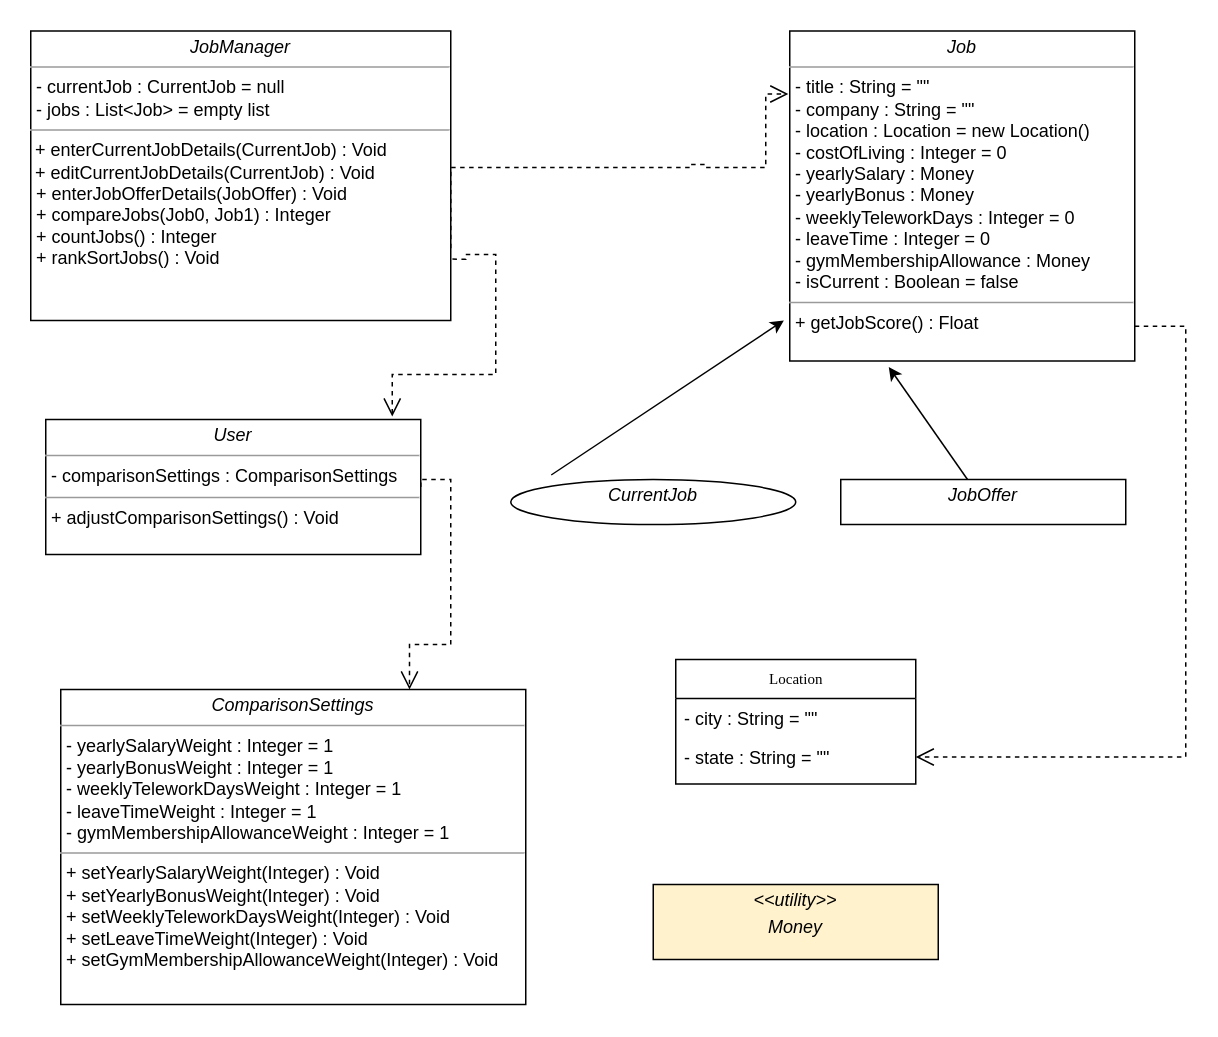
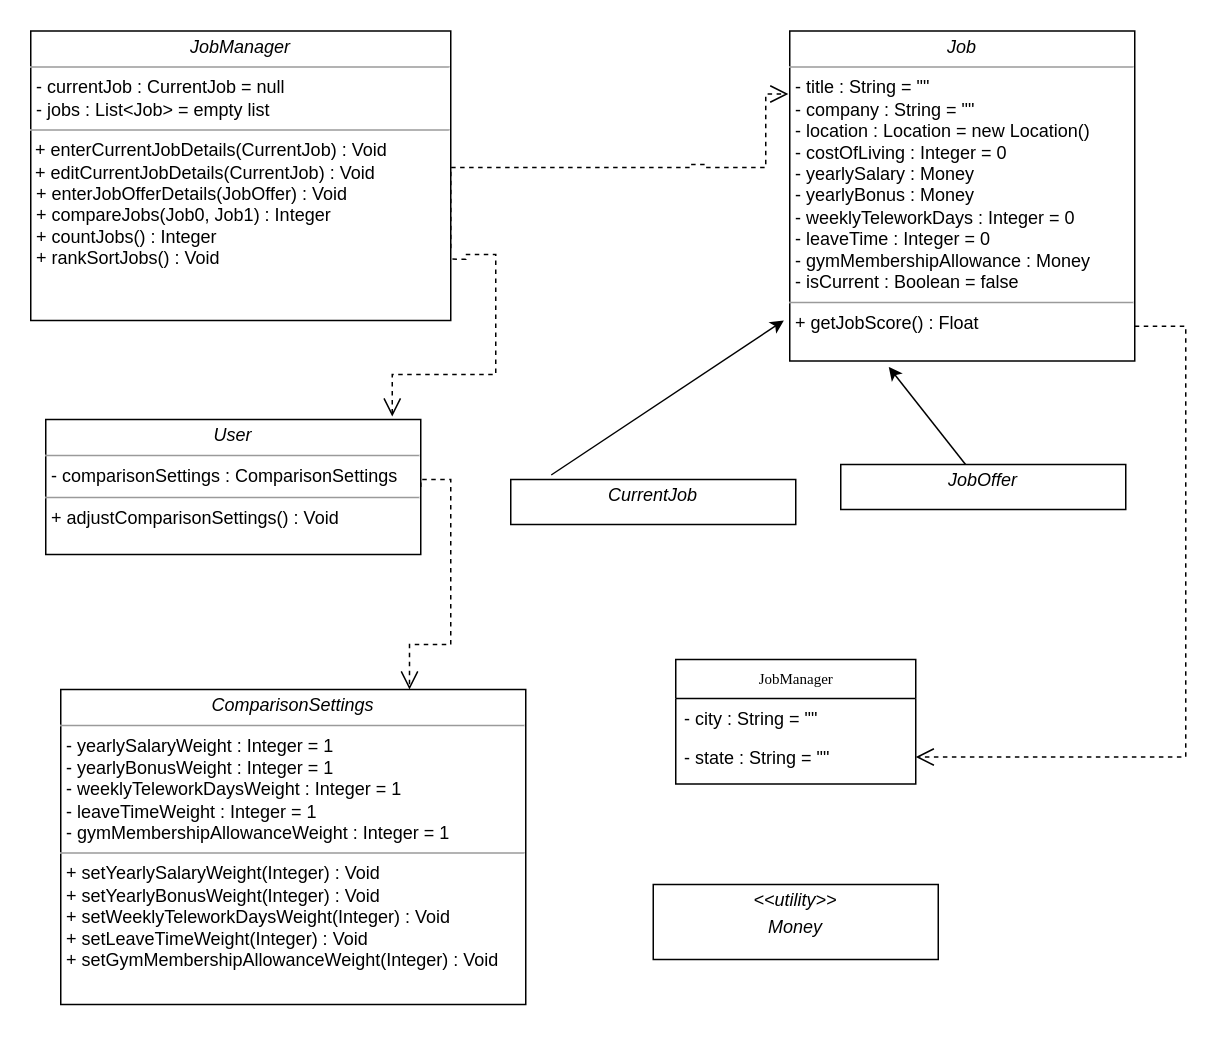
  <mxCell id="0" />
  <mxCell id="1" parent="0" />
- <mxCell id="2" value="Location" style="swimlane;html=1;fontStyle=0;childLayout=stackLayout;horizontal=1;startSize=26;fillColor=none;horizontalStack=0;resizeParent=1;resizeLast=0;collapsible=1;marginBottom=0;swimlaneFillColor=#ffffff;rounded=0;shadow=0;comic=0;labelBackgroundColor=none;strokeWidth=1;fontFamily=Verdana;fontSize=10;align=center;" parent="1" vertex="1"><mxGeometry x="450" y="439" width="160" height="83" as="geometry"><mxRectangle x="650" y="520" width="70" height="26" as="alternateBounds" /></mxGeometry></mxCell>
+ <mxCell id="2" value="JobManager" style="swimlane;html=1;fontStyle=0;childLayout=stackLayout;horizontal=1;startSize=26;fillColor=none;horizontalStack=0;resizeParent=1;resizeLast=0;collapsible=1;marginBottom=0;swimlaneFillColor=#ffffff;rounded=0;shadow=0;comic=0;labelBackgroundColor=none;strokeWidth=1;fontFamily=Verdana;fontSize=10;align=center;" parent="1" vertex="1"><mxGeometry x="450" y="439" width="160" height="83" as="geometry"><mxRectangle x="650" y="520" width="70" height="26" as="alternateBounds" /></mxGeometry></mxCell>
  <mxCell id="3" value="- city : String = &quot;&quot;" style="text;html=1;strokeColor=none;fillColor=none;align=left;verticalAlign=top;spacingLeft=4;spacingRight=4;whiteSpace=wrap;overflow=hidden;rotatable=0;points=[[0,0.5],[1,0.5]];portConstraint=eastwest;" parent="2" vertex="1"><mxGeometry y="26" width="160" height="26" as="geometry" /></mxCell>
  <mxCell id="4" value="- state : String = &quot;&quot;" style="text;html=1;strokeColor=none;fillColor=none;align=left;verticalAlign=top;spacingLeft=4;spacingRight=4;whiteSpace=wrap;overflow=hidden;rotatable=0;points=[[0,0.5],[1,0.5]];portConstraint=eastwest;" parent="2" vertex="1"><mxGeometry y="52" width="160" height="26" as="geometry" /></mxCell>
  <mxCell id="5" style="edgeStyle=orthogonalEdgeStyle;rounded=0;html=1;exitX=1;exitY=0.75;dashed=1;labelBackgroundColor=none;startFill=0;endArrow=open;endFill=0;endSize=10;fontFamily=Verdana;fontSize=10;entryX=-0.004;entryY=0.191;entryDx=0;entryDy=0;entryPerimeter=0;" parent="1" source="6" edge="1" target="8"><mxGeometry relative="1" as="geometry"><Array as="points"><mxPoint x="300" y="111" /><mxPoint x="460" y="111" /><mxPoint x="460" y="109" /><mxPoint x="470" y="109" /><mxPoint x="470" y="111" /><mxPoint x="510" y="111" /><mxPoint x="510" y="62" /></Array><mxPoint x="510" y="62" as="targetPoint" /></mxGeometry></mxCell>
  <mxCell id="6" value="&lt;p style=&quot;margin: 0px ; margin-top: 4px ; text-align: center&quot;&gt;&lt;i&gt;JobManager&lt;/i&gt;&lt;br&gt;&lt;/p&gt;&lt;hr size=&quot;1&quot;&gt;&lt;p style=&quot;margin: 0px ; margin-left: 4px&quot;&gt;- currentJob : CurrentJob = null&lt;br&gt;- jobs : List&amp;lt;Job&amp;gt; = empty list&lt;/p&gt;&lt;hr size=&quot;1&quot;&gt;&amp;nbsp;+ enterCurrentJobDetails(CurrentJob) : Void&lt;br&gt;&amp;nbsp;+ editCurrentJobDetails(CurrentJob) : Void&lt;br&gt;&lt;p style=&quot;margin: 0px ; margin-left: 4px&quot;&gt;+ enterJobOfferDetails(JobOffer) : Void&lt;/p&gt;&lt;p style=&quot;margin: 0px ; margin-left: 4px&quot;&gt;+&amp;nbsp;compareJobs(Job0, Job1) : Integer&lt;/p&gt;&lt;p style=&quot;margin: 0px ; margin-left: 4px&quot;&gt;+&amp;nbsp;countJobs() : Integer&lt;/p&gt;&lt;p style=&quot;margin: 0px ; margin-left: 4px&quot;&gt;+&amp;nbsp;rankSortJobs() : Void&lt;/p&gt;" style="verticalAlign=top;align=left;overflow=fill;fontSize=12;fontFamily=Helvetica;html=1;rounded=0;shadow=0;comic=0;labelBackgroundColor=none;strokeWidth=1" parent="1" vertex="1"><mxGeometry x="20" y="20" width="280" height="193" as="geometry" /></mxCell>
  <mxCell id="7" value="&lt;p style=&quot;margin: 0px ; margin-top: 4px ; text-align: center&quot;&gt;&lt;i&gt;User&lt;/i&gt;&lt;br&gt;&lt;/p&gt;&lt;hr size=&quot;1&quot;&gt;&lt;p style=&quot;margin: 0px ; margin-left: 4px&quot;&gt;- comparisonSettings : ComparisonSettings&lt;br&gt;&lt;/p&gt;&lt;hr size=&quot;1&quot;&gt;&lt;p style=&quot;margin: 0px ; margin-left: 4px&quot;&gt;+ adjustComparisonSettings() : Void&lt;br&gt;&lt;/p&gt;" style="verticalAlign=top;align=left;overflow=fill;fontSize=12;fontFamily=Helvetica;html=1;rounded=0;shadow=0;comic=0;labelBackgroundColor=none;strokeWidth=1" parent="1" vertex="1"><mxGeometry x="30" y="279" width="250" height="90" as="geometry" /></mxCell>
  <mxCell id="8" value="&lt;p style=&quot;margin: 0px ; margin-top: 4px ; text-align: center&quot;&gt;&lt;i&gt;Job&lt;/i&gt;&lt;br&gt;&lt;/p&gt;&lt;hr size=&quot;1&quot;&gt;&lt;p style=&quot;margin: 0px ; margin-left: 4px&quot;&gt;- title : String = &quot;&quot;&lt;br&gt;- company : String = &quot;&quot;&lt;/p&gt;&lt;p style=&quot;margin: 0px ; margin-left: 4px&quot;&gt;-&amp;nbsp;location : Location = new Location()&lt;/p&gt;&lt;p style=&quot;margin: 0px ; margin-left: 4px&quot;&gt;-&amp;nbsp;costOfLiving : Integer = 0&lt;/p&gt;&lt;p style=&quot;margin: 0px ; margin-left: 4px&quot;&gt;-&amp;nbsp;yearlySalary : Money&lt;/p&gt;&lt;p style=&quot;margin: 0px ; margin-left: 4px&quot;&gt;-&amp;nbsp;yearlyBonus : Money&lt;/p&gt;&lt;p style=&quot;margin: 0px ; margin-left: 4px&quot;&gt;-&amp;nbsp;weeklyTeleworkDays : Integer = 0&lt;/p&gt;&lt;p style=&quot;margin: 0px ; margin-left: 4px&quot;&gt;-&amp;nbsp;leaveTime : Integer = 0&lt;/p&gt;&lt;p style=&quot;margin: 0px ; margin-left: 4px&quot;&gt;-&amp;nbsp;gymMembershipAllowance : Money&lt;/p&gt;&lt;p style=&quot;margin: 0px ; margin-left: 4px&quot;&gt;- isCurrent : Boolean = false&lt;br&gt;&lt;/p&gt;&lt;hr size=&quot;1&quot;&gt;&lt;p style=&quot;margin: 0px ; margin-left: 4px&quot;&gt;+ getJobScore() : Float&lt;br&gt;&lt;/p&gt;" style="verticalAlign=top;align=left;overflow=fill;fontSize=12;fontFamily=Helvetica;html=1;rounded=0;shadow=0;comic=0;labelBackgroundColor=none;strokeWidth=1" parent="1" vertex="1"><mxGeometry x="526" y="20" width="230" height="220" as="geometry" /></mxCell>
- <mxCell id="9" value="&lt;p style=&quot;margin: 0px ; margin-top: 4px ; text-align: center&quot;&gt;&lt;i&gt;CurrentJob&lt;/i&gt;&lt;br&gt;&lt;/p&gt;" style="ellipse;verticalAlign=top;align=left;overflow=fill;fontSize=12;fontFamily=Helvetica;html=1;shadow=0;comic=0;labelBackgroundColor=none;strokeWidth=1;" parent="1" vertex="1"><mxGeometry x="340" y="319" width="190" height="30" as="geometry" /></mxCell>
+ <mxCell id="9" value="&lt;p style=&quot;margin: 0px ; margin-top: 4px ; text-align: center&quot;&gt;&lt;i&gt;CurrentJob&lt;/i&gt;&lt;br&gt;&lt;/p&gt;" style="verticalAlign=top;align=left;overflow=fill;fontSize=12;fontFamily=Helvetica;html=1;rounded=0;shadow=0;comic=0;labelBackgroundColor=none;strokeWidth=1" parent="1" vertex="1"><mxGeometry x="340" y="319" width="190" height="30" as="geometry" /></mxCell>
  <mxCell id="10" value="&lt;p style=&quot;margin: 0px ; margin-top: 4px ; text-align: center&quot;&gt;&lt;i&gt;ComparisonSettings&lt;/i&gt;&lt;br&gt;&lt;/p&gt;&lt;hr size=&quot;1&quot;&gt;&lt;p style=&quot;margin: 0px ; margin-left: 4px&quot;&gt;-&amp;nbsp;yearlySalaryWeight : Integer = 1&lt;br&gt;-&amp;nbsp;yearlyBonusWeight : Integer = 1&lt;/p&gt;&lt;p style=&quot;margin: 0px ; margin-left: 4px&quot;&gt;-&amp;nbsp;weeklyTeleworkDaysWeight : Integer = 1&lt;/p&gt;&lt;p style=&quot;margin: 0px ; margin-left: 4px&quot;&gt;-&amp;nbsp;leaveTimeWeight : Integer = 1&lt;/p&gt;&lt;p style=&quot;margin: 0px ; margin-left: 4px&quot;&gt;-&amp;nbsp;gymMembershipAllowanceWeight : Integer = 1&lt;/p&gt;&lt;hr size=&quot;1&quot;&gt;&lt;p style=&quot;margin: 0px ; margin-left: 4px&quot;&gt;+ setYearlySalaryWeight(Integer) : Void&lt;br&gt;+ setYearlyBonusWeight(Integer) : Void&lt;/p&gt;&lt;p style=&quot;margin: 0px ; margin-left: 4px&quot;&gt;+&amp;nbsp;setWeeklyTeleworkDaysWeight(Integer) : Void&lt;/p&gt;&lt;p style=&quot;margin: 0px ; margin-left: 4px&quot;&gt;+&amp;nbsp;setLeaveTimeWeight(Integer) : Void&lt;/p&gt;&lt;p style=&quot;margin: 0px ; margin-left: 4px&quot;&gt;+&amp;nbsp;setGymMembershipAllowanceWeight(Integer) : Void&lt;/p&gt;" style="verticalAlign=top;align=left;overflow=fill;fontSize=12;fontFamily=Helvetica;html=1;rounded=0;shadow=0;comic=0;labelBackgroundColor=none;strokeWidth=1" parent="1" vertex="1"><mxGeometry x="40" y="459" width="310" height="210" as="geometry" /></mxCell>
- <mxCell id="11" value="&lt;p style=&quot;margin: 0px ; margin-top: 4px ; text-align: center&quot;&gt;&lt;i&gt;JobOffer&lt;/i&gt;&lt;br&gt;&lt;/p&gt;" style="verticalAlign=top;align=left;overflow=fill;fontSize=12;fontFamily=Helvetica;html=1;rounded=0;shadow=0;comic=0;labelBackgroundColor=none;strokeWidth=1" parent="1" vertex="1"><mxGeometry x="560" y="319" width="190" height="30" as="geometry" /></mxCell>
+ <mxCell id="11" value="&lt;p style=&quot;margin: 0px ; margin-top: 4px ; text-align: center&quot;&gt;&lt;i&gt;JobOffer&lt;/i&gt;&lt;br&gt;&lt;/p&gt;" style="verticalAlign=top;align=left;overflow=fill;fontSize=12;fontFamily=Helvetica;html=1;rounded=0;shadow=0;comic=0;labelBackgroundColor=none;strokeWidth=1" parent="1" vertex="1"><mxGeometry x="560" y="309" width="190" height="30" as="geometry" /></mxCell>
  <mxCell id="12" style="edgeStyle=orthogonalEdgeStyle;rounded=0;html=1;exitX=1.004;exitY=0.788;dashed=1;labelBackgroundColor=none;startFill=0;endArrow=open;endFill=0;endSize=10;fontFamily=Verdana;fontSize=10;entryX=0.924;entryY=-0.022;entryDx=0;entryDy=0;entryPerimeter=0;exitDx=0;exitDy=0;exitPerimeter=0;" edge="1" parent="1" source="6" target="7"><mxGeometry relative="1" as="geometry"><Array as="points"><mxPoint x="310" y="172" /><mxPoint x="310" y="169" /><mxPoint x="330" y="169" /><mxPoint x="330" y="249" /><mxPoint x="261" y="249" /></Array><mxPoint x="260" y="249" as="targetPoint" /><mxPoint x="310" y="174.75" as="sourcePoint" /></mxGeometry></mxCell>
  <mxCell id="13" style="edgeStyle=orthogonalEdgeStyle;rounded=0;html=1;dashed=1;labelBackgroundColor=none;startFill=0;endArrow=open;endFill=0;endSize=10;fontFamily=Verdana;fontSize=10;entryX=1;entryY=0.5;entryDx=0;entryDy=0;exitX=1;exitY=0.895;exitDx=0;exitDy=0;exitPerimeter=0;" edge="1" parent="1" source="8" target="4"><mxGeometry relative="1" as="geometry"><Array as="points"><mxPoint x="790" y="217" /><mxPoint x="790" y="504" /></Array><mxPoint x="641" y="504" as="targetPoint" /><mxPoint x="790" y="219" as="sourcePoint" /></mxGeometry></mxCell>
  <mxCell id="14" style="edgeStyle=orthogonalEdgeStyle;rounded=0;html=1;dashed=1;labelBackgroundColor=none;startFill=0;endArrow=open;endFill=0;endSize=10;fontFamily=Verdana;fontSize=10;entryX=0.75;entryY=0;entryDx=0;entryDy=0;exitX=1;exitY=0.5;exitDx=0;exitDy=0;" edge="1" parent="1" source="7" target="10"><mxGeometry relative="1" as="geometry"><Array as="points"><mxPoint x="280" y="319" /><mxPoint x="300" y="319" /><mxPoint x="300" y="429" /><mxPoint x="273" y="429" /></Array><mxPoint x="271" y="287.02" as="targetPoint" /><mxPoint x="330" y="319" as="sourcePoint" /></mxGeometry></mxCell>
  <mxCell id="15" value="" style="endArrow=classic;html=1;exitX=0.142;exitY=-0.1;exitDx=0;exitDy=0;exitPerimeter=0;entryX=-0.017;entryY=0.877;entryDx=0;entryDy=0;entryPerimeter=0;" edge="1" parent="1" source="9" target="8"><mxGeometry width="50" height="50" relative="1" as="geometry"><mxPoint x="360" y="309" as="sourcePoint" /><mxPoint x="410" y="259" as="targetPoint" /></mxGeometry></mxCell>
  <mxCell id="16" value="" style="endArrow=classic;html=1;entryX=0.287;entryY=1.018;entryDx=0;entryDy=0;entryPerimeter=0;" edge="1" parent="1" source="11" target="8"><mxGeometry width="50" height="50" relative="1" as="geometry"><mxPoint x="436.98" y="336" as="sourcePoint" /><mxPoint x="546.09" y="271.94" as="targetPoint" /></mxGeometry></mxCell>
- <mxCell id="17" value="&lt;p style=&quot;margin: 0px ; margin-top: 4px ; text-align: center&quot;&gt;&lt;i&gt;&amp;lt;&amp;lt;utility&amp;gt;&amp;gt;&lt;/i&gt;&lt;br&gt;&lt;/p&gt;&lt;p style=&quot;margin: 0px ; margin-top: 4px ; text-align: center&quot;&gt;&lt;i&gt;Money&lt;/i&gt;&lt;/p&gt;" style="verticalAlign=top;align=left;overflow=fill;fontSize=12;fontFamily=Helvetica;html=1;rounded=0;shadow=0;comic=0;labelBackgroundColor=none;strokeWidth=1;fillColor=#fff2cc;" vertex="1" parent="1"><mxGeometry x="435" y="589" width="190" height="50" as="geometry" /></mxCell>
+ <mxCell id="17" value="&lt;p style=&quot;margin: 0px ; margin-top: 4px ; text-align: center&quot;&gt;&lt;i&gt;&amp;lt;&amp;lt;utility&amp;gt;&amp;gt;&lt;/i&gt;&lt;br&gt;&lt;/p&gt;&lt;p style=&quot;margin: 0px ; margin-top: 4px ; text-align: center&quot;&gt;&lt;i&gt;Money&lt;/i&gt;&lt;/p&gt;" style="verticalAlign=top;align=left;overflow=fill;fontSize=12;fontFamily=Helvetica;html=1;rounded=0;shadow=0;comic=0;labelBackgroundColor=none;strokeWidth=1" vertex="1" parent="1"><mxGeometry x="435" y="589" width="190" height="50" as="geometry" /></mxCell>
